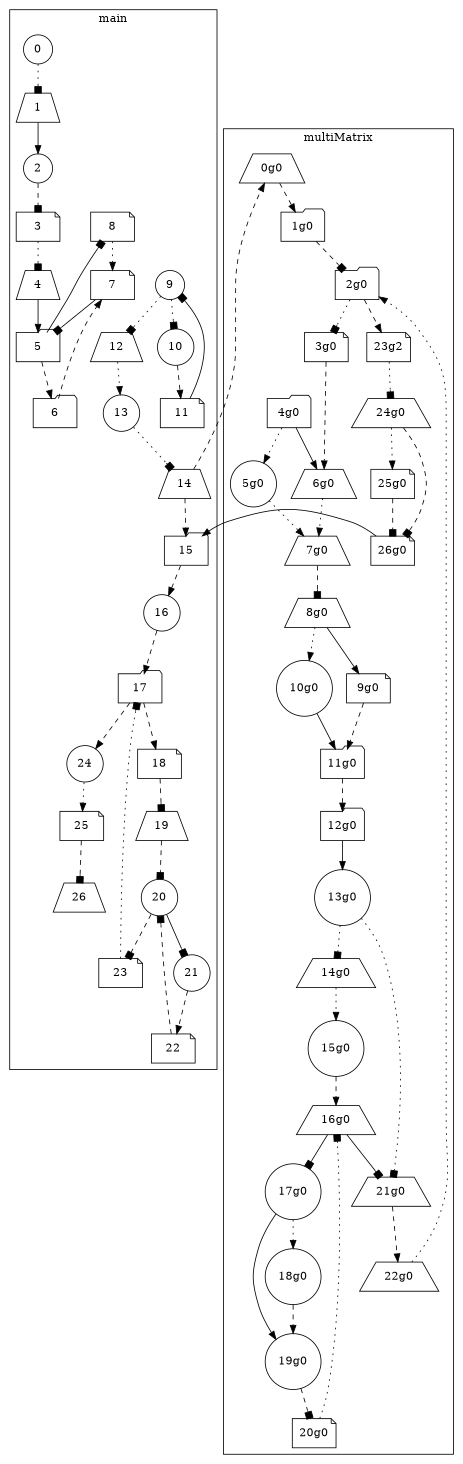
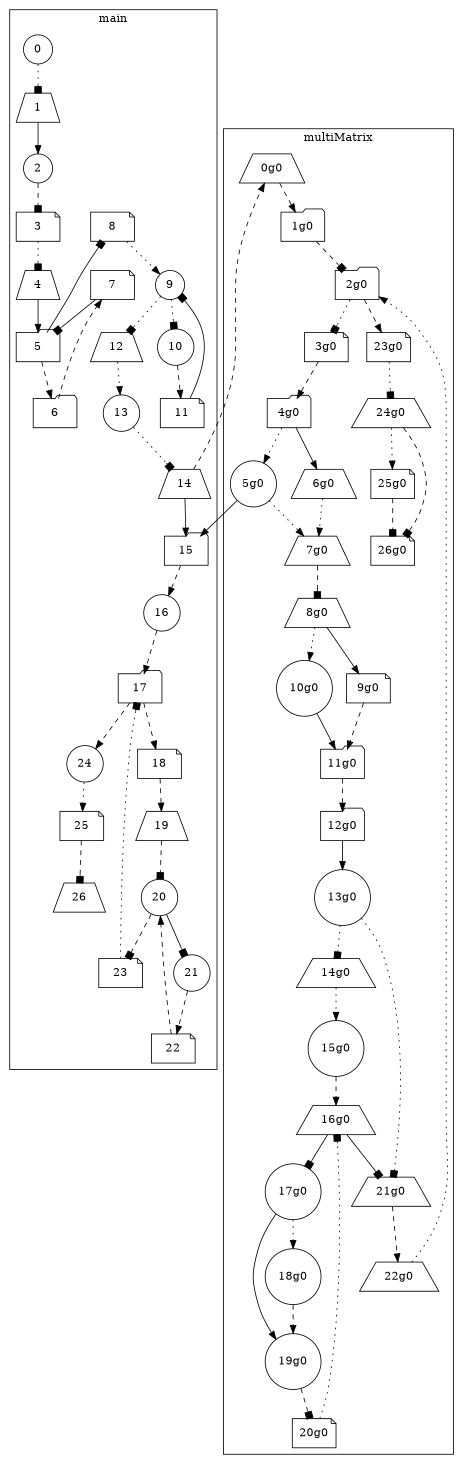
  digraph {
    node [shape=circle]
    edge [arrowhead=normal style=dashed]
    26 [shape=trapezium]
    0
    1 [shape=trapezium]
    2
    3 [shape=note]
    4 [shape=trapezium]
    5 [shape=folder]
    6 [shape=folder]
    8 [shape=note]
    7 [shape=note]
    9
    10
    12 [shape=trapezium]
    11 [shape=note]
    13
    14 [shape=trapezium]
    15 [shape=folder]
    16
    17 [shape=folder]
    18 [shape=note]
    24
    19 [shape=trapezium]
    20
    21
    23 [shape=note]
    22 [shape=note]
    25 [shape=note]
    "26g0" [shape=note]
    "0g0" [shape=trapezium]
    "1g0" [shape=folder]
    "2g0" [shape=folder]
    "3g0" [shape=note]
-   "23g0" [shape=note label="23g2"]
+   "23g0" [shape=note]
    "4g0" [shape=folder]
    "5g0"
    "6g0" [shape=trapezium]
    "7g0" [shape=trapezium]
    "8g0" [shape=trapezium]
    "9g0" [shape=note]
    "10g0"
    "11g0" [shape=folder]
    "12g0" [shape=folder]
    "13g0"
    "14g0" [shape=trapezium]
    "21g0" [shape=trapezium]
    "15g0"
    "16g0" [shape=trapezium]
    "17g0"
    "18g0"
    "19g0"
    "20g0" [shape=note]
    "22g0" [shape=trapezium]
    "24g0" [shape=trapezium]
    "25g0" [shape=note]
    subgraph cluster_1 {
      color=black
      label=main
      26
      0
      1
      2
      3
      4
      5
      6
      8
      7
      9
      10
      12
      11
      13
      14
      15
      16
      17
      18
      24
      19
      20
      21
      23
      22
      25
    }
    subgraph cluster_2 {
      color=black
      label=multiMatrix
      "26g0"
      "0g0"
      "1g0"
      "2g0"
      "3g0"
      "23g0"
      "4g0"
      "5g0"
      "6g0"
      "7g0"
      "8g0"
      "9g0"
      "10g0"
      "11g0"
      "12g0"
      "13g0"
      "14g0"
      "21g0"
      "15g0"
      "16g0"
      "17g0"
      "18g0"
      "19g0"
      "20g0"
      "22g0"
      "24g0"
      "25g0"
    }
    0 -> 1 [arrowhead=box style=dotted]
    1 -> 2 [style=solid]
    2 -> 3 [arrowhead=box]
    3 -> 4 [arrowhead=box style=dotted]
    4 -> 5 [style=solid]
    5 -> 6
    5 -> 8 [arrowhead=box style=solid]
    6 -> 7
-   8 -> 7 [style=dotted]
+   8 -> 9 [style=dotted]
    7 -> 5 [arrowhead=box style=solid]
    9 -> 10 [arrowhead=box style=dotted]
    9 -> 12 [arrowhead=box style=dotted]
    10 -> 11
    12 -> 13 [style=dotted]
    11 -> 9 [arrowhead=box style=solid]
    13 -> 14 [arrowhead=box style=dotted]
-   14 -> 15
+   14 -> 15 [style=solid]
    14 -> "0g0"
    15 -> 16
    16 -> 17
    17 -> 18
    17 -> 24
-   18 -> 19 [arrowhead=box]
+   18 -> 19
    24 -> 25 [style=dotted]
    19 -> 20 [arrowhead=box]
    20 -> 21 [arrowhead=box style=solid]
    20 -> 23 [arrowhead=box]
    21 -> 22
    23 -> 17 [arrowhead=box style=dotted]
-   22 -> 20 [arrowhead=box]
+   22 -> 20
    25 -> 26 [arrowhead=box]
-   "26g0" -> 15 [style=solid]
+   "5g0" -> 15 [style=solid]
    "0g0" -> "1g0"
    "1g0" -> "2g0" [arrowhead=box]
    "2g0" -> "3g0" [arrowhead=box style=dotted]
    "2g0" -> "23g0"
-   "3g0" -> "6g0"
+   "3g0" -> "4g0"
    "23g0" -> "24g0" [arrowhead=box style=dotted]
    "4g0" -> "5g0" [style=dotted]
    "4g0" -> "6g0" [style=solid]
    "5g0" -> "7g0" [style=dotted]
    "6g0" -> "7g0" [style=dotted]
    "7g0" -> "8g0" [arrowhead=box]
    "8g0" -> "9g0" [style=solid]
    "8g0" -> "10g0" [style=dotted]
    "9g0" -> "11g0"
    "10g0" -> "11g0" [style=solid]
    "11g0" -> "12g0"
    "12g0" -> "13g0" [style=solid]
    "13g0" -> "14g0" [arrowhead=box style=dotted]
    "13g0" -> "21g0" [arrowhead=box style=dotted]
    "14g0" -> "15g0" [style=dotted]
    "21g0" -> "22g0"
    "15g0" -> "16g0"
    "16g0" -> "21g0" [arrowhead=box style=solid]
    "16g0" -> "17g0" [arrowhead=box style=solid]
    "17g0" -> "18g0" [style=dotted]
    "17g0" -> "19g0" [style=solid]
    "18g0" -> "19g0"
    "19g0" -> "20g0" [arrowhead=box]
    "20g0" -> "16g0" [arrowhead=box style=dotted]
    "22g0" -> "2g0" [style=dotted]
    "24g0" -> "26g0" [arrowhead=box]
    "24g0" -> "25g0" [style=dotted]
    "25g0" -> "26g0" [arrowhead=box]
  }
